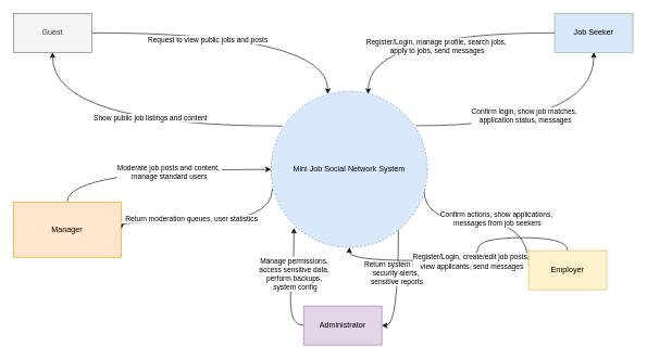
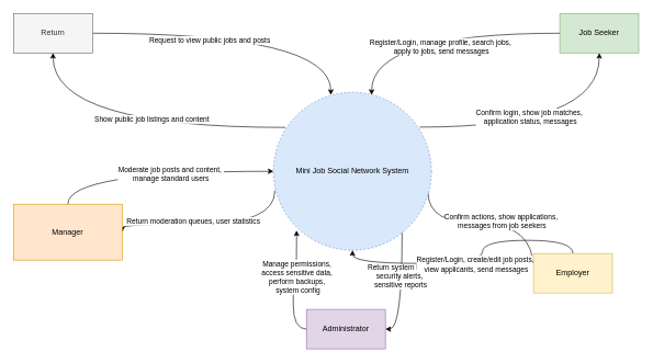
  <mxCell id="0" />
  <mxCell id="1" parent="0" />
  <mxCell id="2" style="edgeStyle=orthogonalEdgeStyle;rounded=0;orthogonalLoop=1;jettySize=auto;html=1;entryX=0.5;entryY=1;entryDx=0;entryDy=0;curved=1;exitX=0.075;exitY=0.222;exitDx=0;exitDy=0;exitPerimeter=0;" edge="1" parent="1" source="12" target="20"><mxGeometry relative="1" as="geometry" /></mxCell>
  <mxCell id="3" value="Show public job listings and content" style="edgeLabel;html=1;align=center;verticalAlign=middle;resizable=0;points=[];" vertex="1" connectable="0" parent="2"><mxGeometry x="-0.135" y="1" relative="1" as="geometry"><mxPoint x="-2" y="-14" as="offset" /></mxGeometry></mxCell>
  <mxCell id="4" style="edgeStyle=orthogonalEdgeStyle;rounded=0;orthogonalLoop=1;jettySize=auto;html=1;curved=1;exitX=0.926;exitY=0.22;exitDx=0;exitDy=0;exitPerimeter=0;" edge="1" parent="1" source="12" target="13"><mxGeometry relative="1" as="geometry" /></mxCell>
  <mxCell id="5" value="Confirm login, show job matches,&amp;nbsp;&lt;div&gt;application status, messages&lt;/div&gt;" style="edgeLabel;html=1;align=center;verticalAlign=middle;resizable=0;points=[];" vertex="1" connectable="0" parent="4"><mxGeometry x="-0.135" y="15" relative="1" as="geometry"><mxPoint as="offset" /></mxGeometry></mxCell>
  <mxCell id="6" style="edgeStyle=orthogonalEdgeStyle;rounded=0;orthogonalLoop=1;jettySize=auto;html=1;entryX=0;entryY=0.5;entryDx=0;entryDy=0;curved=1;exitX=0.978;exitY=0.633;exitDx=0;exitDy=0;exitPerimeter=0;" edge="1" parent="1" source="12" target="16"><mxGeometry relative="1" as="geometry"><Array as="points"><mxPoint x="650" y="340" /></Array></mxGeometry></mxCell>
  <mxCell id="7" value="Confirm actions, show applications,&amp;nbsp;&lt;div&gt;messages from job seekers&lt;/div&gt;" style="edgeLabel;html=1;align=center;verticalAlign=middle;resizable=0;points=[];" vertex="1" connectable="0" parent="6"><mxGeometry x="0.132" y="5" relative="1" as="geometry"><mxPoint as="offset" /></mxGeometry></mxCell>
  <mxCell id="8" style="edgeStyle=orthogonalEdgeStyle;rounded=0;orthogonalLoop=1;jettySize=auto;html=1;curved=1;exitX=0.009;exitY=0.622;exitDx=0;exitDy=0;exitPerimeter=0;entryX=1;entryY=0.5;entryDx=0;entryDy=0;" edge="1" parent="1" source="12" target="23"><mxGeometry relative="1" as="geometry"><Array as="points"><mxPoint x="417" y="340" /></Array></mxGeometry></mxCell>
  <mxCell id="9" value="Return moderation queues, user statistics" style="edgeLabel;html=1;align=center;verticalAlign=middle;resizable=0;points=[];" vertex="1" connectable="0" parent="8"><mxGeometry x="0.188" y="-5" relative="1" as="geometry"><mxPoint as="offset" /></mxGeometry></mxCell>
  <mxCell id="10" style="edgeStyle=orthogonalEdgeStyle;rounded=0;orthogonalLoop=1;jettySize=auto;html=1;entryX=1;entryY=0.5;entryDx=0;entryDy=0;exitX=0.814;exitY=0.889;exitDx=0;exitDy=0;exitPerimeter=0;curved=1;" edge="1" parent="1" source="12" target="17"><mxGeometry relative="1" as="geometry" /></mxCell>
  <mxCell id="11" value="Return system logs,&amp;nbsp;&lt;div&gt;security alerts,&amp;nbsp;&lt;/div&gt;&lt;div&gt;sensitive reports&lt;/div&gt;" style="edgeLabel;html=1;align=center;verticalAlign=middle;resizable=0;points=[];" vertex="1" connectable="0" parent="10"><mxGeometry x="-0.236" y="-3" relative="1" as="geometry"><mxPoint as="offset" /></mxGeometry></mxCell>
  <mxCell id="12" value="Mini Job Social Network System" style="ellipse;whiteSpace=wrap;html=1;aspect=fixed;fillColor=#dae8fc;strokeColor=#6c8ebf;dashed=1;" vertex="1" parent="1"><mxGeometry x="415" y="140" width="240" height="240" as="geometry" /></mxCell>
- <mxCell id="13" value="&lt;span data-end=&quot;528&quot; data-start=&quot;514&quot;&gt;Job Seeker&lt;/span&gt;" style="rounded=0;whiteSpace=wrap;html=1;fillColor=#dae8fc;strokeColor=#82b366;" vertex="1" parent="1"><mxGeometry x="850" y="20" width="120" height="60" as="geometry" /></mxCell>
+ <mxCell id="13" value="&lt;span data-end=&quot;528&quot; data-start=&quot;514&quot;&gt;Job Seeker&lt;/span&gt;" style="rounded=0;whiteSpace=wrap;html=1;fillColor=#d5e8d4;strokeColor=#82b366;" vertex="1" parent="1"><mxGeometry x="850" y="20" width="120" height="60" as="geometry" /></mxCell>
  <mxCell id="14" style="edgeStyle=orthogonalEdgeStyle;rounded=0;orthogonalLoop=1;jettySize=auto;html=1;curved=1;exitX=0.5;exitY=0;exitDx=0;exitDy=0;" edge="1" parent="1" source="16" target="12"><mxGeometry relative="1" as="geometry" /></mxCell>
  <mxCell id="15" value="Register/Login, create/edit job posts,&amp;nbsp;&lt;div&gt;view applicants, send messages&lt;/div&gt;" style="edgeLabel;html=1;align=center;verticalAlign=middle;resizable=0;points=[];" vertex="1" connectable="0" parent="14"><mxGeometry x="-0.011" y="1" relative="1" as="geometry"><mxPoint as="offset" /></mxGeometry></mxCell>
  <mxCell id="16" value="Employer" style="rounded=0;whiteSpace=wrap;html=1;fillColor=#fff2cc;strokeColor=#d6b656;" vertex="1" parent="1"><mxGeometry x="810" y="385" width="120" height="60" as="geometry" /></mxCell>
  <mxCell id="17" value="Administrator" style="rounded=0;whiteSpace=wrap;html=1;fillColor=#e1d5e7;strokeColor=#9673a6;" vertex="1" parent="1"><mxGeometry x="465" y="470" width="120" height="60" as="geometry" /></mxCell>
  <mxCell id="18" style="edgeStyle=orthogonalEdgeStyle;rounded=0;orthogonalLoop=1;jettySize=auto;html=1;curved=1;entryX=0.363;entryY=0.016;entryDx=0;entryDy=0;entryPerimeter=0;" edge="1" parent="1" source="20" target="12"><mxGeometry relative="1" as="geometry" /></mxCell>
  <mxCell id="19" value="Request to view public jobs and posts" style="edgeLabel;html=1;align=center;verticalAlign=middle;resizable=0;points=[];" vertex="1" connectable="0" parent="18"><mxGeometry x="-0.109" y="-1" relative="1" as="geometry"><mxPoint x="-26" y="9" as="offset" /></mxGeometry></mxCell>
- <mxCell id="20" value="Guest" style="rounded=0;whiteSpace=wrap;html=1;fillColor=#f5f5f5;strokeColor=#666666;fontColor=#333333;" vertex="1" parent="1"><mxGeometry x="20" y="20" width="120" height="60" as="geometry" /></mxCell>
+ <mxCell id="20" value="Return" style="rounded=0;whiteSpace=wrap;html=1;fillColor=#f5f5f5;strokeColor=#666666;fontColor=#333333;" vertex="1" parent="1"><mxGeometry x="20" y="20" width="120" height="60" as="geometry" /></mxCell>
  <mxCell id="21" style="edgeStyle=orthogonalEdgeStyle;rounded=0;orthogonalLoop=1;jettySize=auto;html=1;curved=1;exitX=0.5;exitY=0;exitDx=0;exitDy=0;" edge="1" parent="1" source="23" target="12"><mxGeometry relative="1" as="geometry" /></mxCell>
  <mxCell id="22" value="Moderate job posts and content,&amp;nbsp;&lt;div&gt;manage standard users&lt;/div&gt;" style="edgeLabel;html=1;align=center;verticalAlign=middle;resizable=0;points=[];" vertex="1" connectable="0" parent="21"><mxGeometry x="0.134" y="-3" relative="1" as="geometry"><mxPoint as="offset" /></mxGeometry></mxCell>
  <mxCell id="23" value="Manager" style="rounded=0;whiteSpace=wrap;html=1;fillColor=#ffe6cc;strokeColor=#d79b00;" vertex="1" parent="1"><mxGeometry x="20" y="310" width="165" height="85" as="geometry" /></mxCell>
  <mxCell id="24" style="edgeStyle=orthogonalEdgeStyle;rounded=0;orthogonalLoop=1;jettySize=auto;html=1;entryX=0.621;entryY=0.016;entryDx=0;entryDy=0;entryPerimeter=0;curved=1;" edge="1" parent="1" source="13" target="12"><mxGeometry relative="1" as="geometry" /></mxCell>
  <mxCell id="25" value="Register/Login, manage profile, search jobs,&amp;nbsp;&lt;div&gt;apply to jobs, send messages&lt;/div&gt;" style="edgeLabel;html=1;align=center;verticalAlign=middle;resizable=0;points=[];" vertex="1" connectable="0" parent="24"><mxGeometry x="-0.141" y="2" relative="1" as="geometry"><mxPoint x="-18" y="18" as="offset" /></mxGeometry></mxCell>
  <mxCell id="26" style="edgeStyle=orthogonalEdgeStyle;rounded=0;orthogonalLoop=1;jettySize=auto;html=1;entryX=0.146;entryY=0.875;entryDx=0;entryDy=0;entryPerimeter=0;exitX=0;exitY=0.5;exitDx=0;exitDy=0;curved=1;" edge="1" parent="1" source="17" target="12"><mxGeometry relative="1" as="geometry" /></mxCell>
  <mxCell id="27" value="Manage permissions,&amp;nbsp;&lt;div&gt;access sensitive data,&amp;nbsp;&lt;/div&gt;&lt;div&gt;perform backups,&amp;nbsp;&lt;/div&gt;&lt;div&gt;system config&lt;/div&gt;" style="edgeLabel;html=1;align=center;verticalAlign=middle;resizable=0;points=[];" vertex="1" connectable="0" parent="26"><mxGeometry x="0.2" y="-1" relative="1" as="geometry"><mxPoint as="offset" /></mxGeometry></mxCell>
